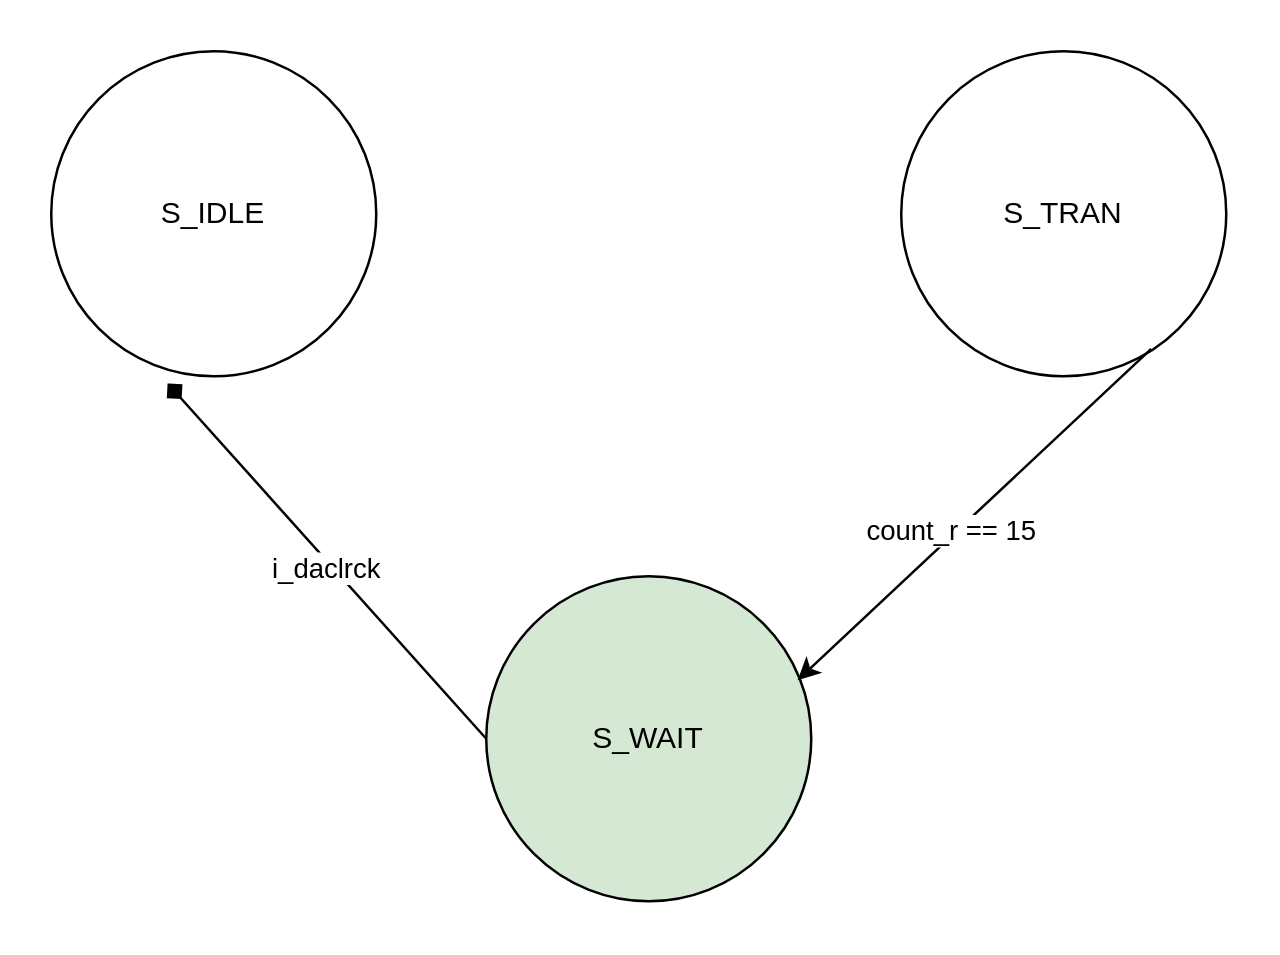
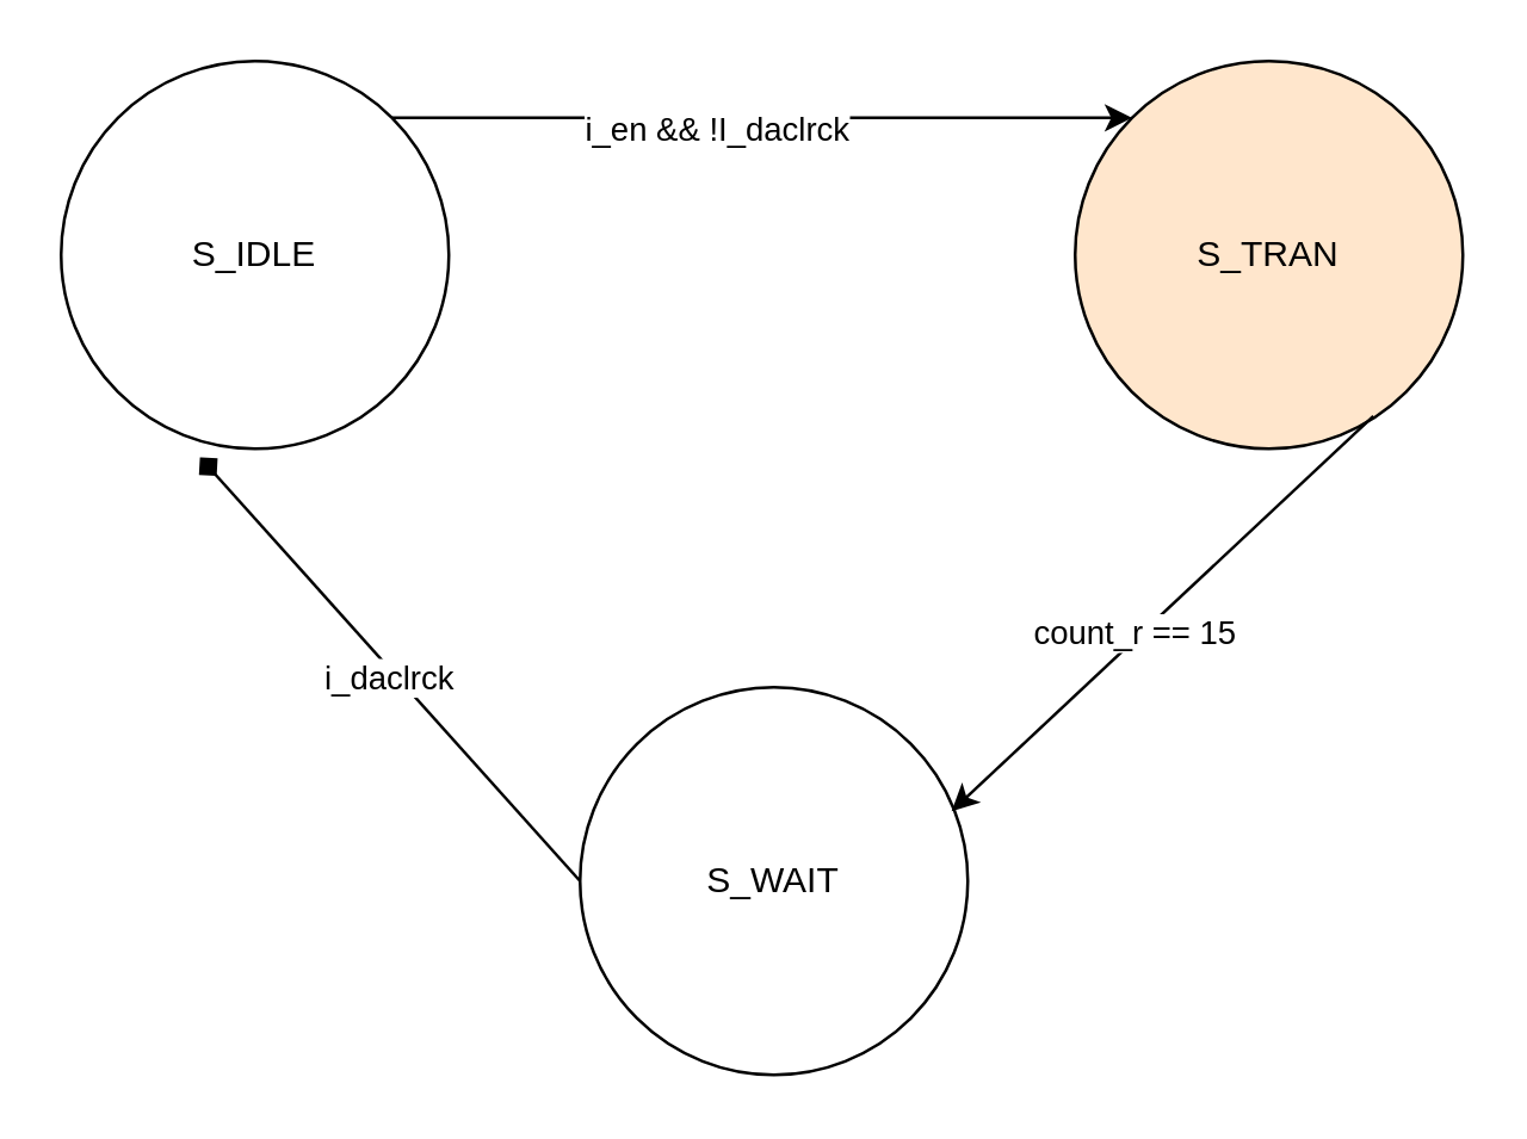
  <mxCell id="0" />
  <mxCell id="1" parent="0" />
  <mxCell id="2" value="S_IDLE" style="ellipse;whiteSpace=wrap;html=1;aspect=fixed;" vertex="1" parent="1"><mxGeometry x="20" y="20" width="130" height="130" as="geometry" /></mxCell>
- <mxCell id="3" value="S_TRAN" style="ellipse;whiteSpace=wrap;html=1;aspect=fixed;" vertex="1" parent="1"><mxGeometry x="360" y="20" width="130" height="130" as="geometry" /></mxCell>
- <mxCell id="6" value="S_WAIT" style="ellipse;whiteSpace=wrap;html=1;aspect=fixed;fillColor=#d5e8d4;" vertex="1" parent="1"><mxGeometry x="194" y="230" width="130" height="130" as="geometry" /></mxCell>
+ <mxCell id="3" value="S_TRAN" style="ellipse;whiteSpace=wrap;html=1;aspect=fixed;fillColor=#ffe6cc;" vertex="1" parent="1"><mxGeometry x="360" y="20" width="130" height="130" as="geometry" /></mxCell>
+ <mxCell id="4" value="" style="endArrow=classic;html=1;exitX=1;exitY=0;exitDx=0;exitDy=0;entryX=0;entryY=0;entryDx=0;entryDy=0;" edge="1" parent="1" source="2" target="3"><mxGeometry width="50" height="50" relative="1" as="geometry"><mxPoint x="290" y="110" as="sourcePoint" /><mxPoint x="340" y="60" as="targetPoint" /><Array as="points" /></mxGeometry></mxCell>
+ <mxCell id="5" value="i_en &amp;amp;&amp;amp; !I_daclrck" style="edgeLabel;html=1;align=center;verticalAlign=middle;resizable=0;points=[];" vertex="1" connectable="0" parent="4"><mxGeometry x="-0.123" y="-3" relative="1" as="geometry"><mxPoint as="offset" /></mxGeometry></mxCell>
+ <mxCell id="6" value="S_WAIT" style="ellipse;whiteSpace=wrap;html=1;aspect=fixed;" vertex="1" parent="1"><mxGeometry x="194" y="230" width="130" height="130" as="geometry" /></mxCell>
  <mxCell id="7" value="" style="endArrow=classic;html=1;exitX=1;exitY=0;exitDx=0;exitDy=0;entryX=0.958;entryY=0.32;entryDx=0;entryDy=0;entryPerimeter=0;" edge="1" parent="1" target="6"><mxGeometry width="50" height="50" relative="1" as="geometry"><mxPoint x="460.002" y="139.038" as="sourcePoint" /><mxPoint x="708.078" y="139.038" as="targetPoint" /><Array as="points" /></mxGeometry></mxCell>
  <mxCell id="8" value="count_r == 15" style="edgeLabel;html=1;align=center;verticalAlign=middle;resizable=0;points=[];" vertex="1" connectable="0" parent="7"><mxGeometry x="0.114" y="-2" relative="1" as="geometry"><mxPoint as="offset" /></mxGeometry></mxCell>
  <mxCell id="9" value="" style="endArrow=diamond;html=1;exitX=0;exitY=0.5;exitDx=0;exitDy=0;entryX=0.358;entryY=1.022;entryDx=0;entryDy=0;entryPerimeter=0;" edge="1" parent="1" source="6" target="2"><mxGeometry width="50" height="50" relative="1" as="geometry"><mxPoint x="-89.998" y="292.998" as="sourcePoint" /><mxPoint x="158.078" y="292.998" as="targetPoint" /><Array as="points" /></mxGeometry></mxCell>
  <mxCell id="10" value="i_daclrck" style="edgeLabel;html=1;align=center;verticalAlign=middle;resizable=0;points=[];" vertex="1" connectable="0" parent="9"><mxGeometry x="-0.02" y="2" relative="1" as="geometry"><mxPoint as="offset" /></mxGeometry></mxCell>
